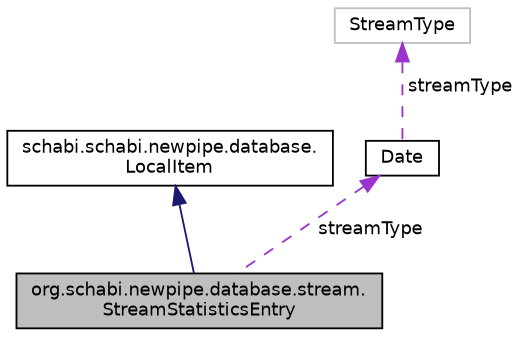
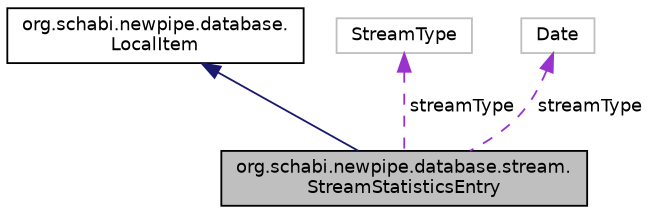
  digraph {
    node [color=black fillcolor=white fontname=Helvetica fontsize=10 shape=record style=filled]
    edge [color=darkorchid3 dir=back fontname=Helvetica fontsize=10 labelfontname=Helvetica labelfontsize=10 style=dashed]
    n1 [fillcolor=grey75 fontcolor=black height=0.2 label="org.schabi.newpipe.database.stream.\lStreamStatisticsEntry" width=0.4]
-   n2 [height=0.2 label="schabi.schabi.newpipe.database.\lLocalItem" width=0.4]
+   n2 [height=0.2 label="org.schabi.newpipe.database.\lLocalItem" width=0.4]
    n3 [color=grey75 height=0.2 label=StreamType width=0.4]
-   n4 [height=0.2 label=Date width=0.4]
+   n4 [color=grey75 height=0.2 label=Date width=0.4]
    n2 -> n1 [color=midnightblue style=solid]
-   n3 -> n4 [label=" streamType"]
+   n3 -> n1 [label=" streamType"]
    n4 -> n1 [label=" streamType"]
  }
